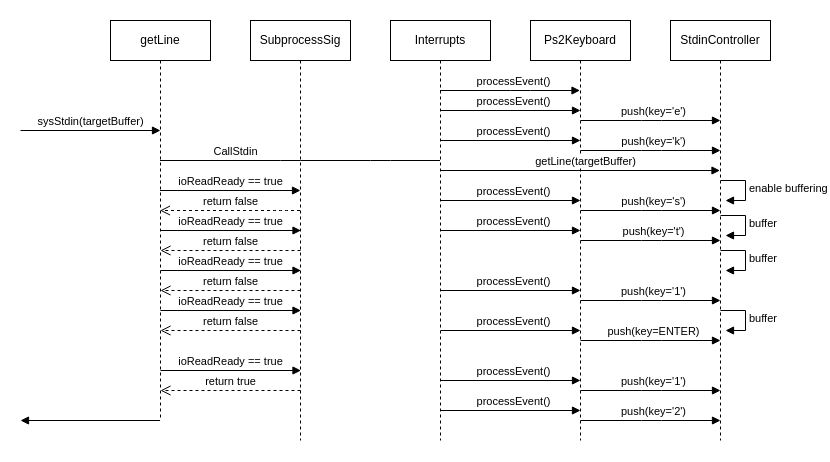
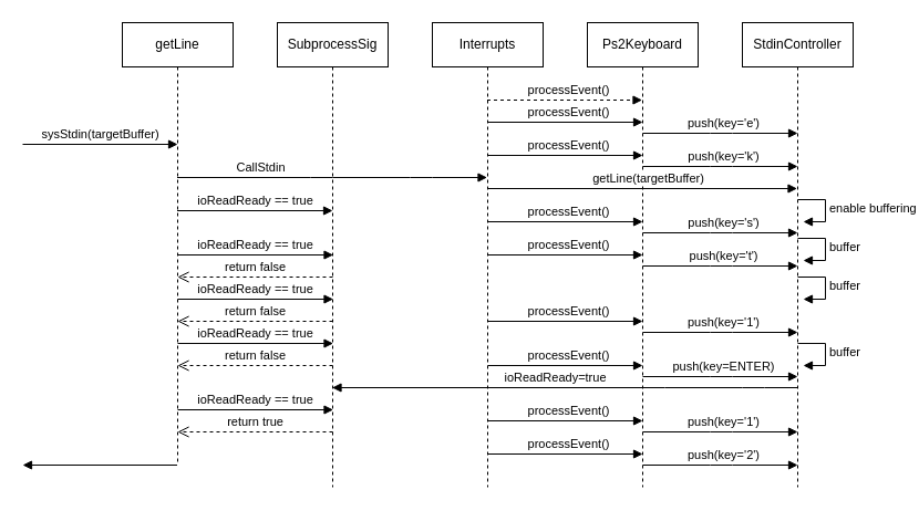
  <mxCell id="0" />
  <mxCell id="1" parent="0" />
  <mxCell id="2" value="getLine" style="shape=umlLifeline;perimeter=lifelinePerimeter;whiteSpace=wrap;html=1;container=1;collapsible=0;recursiveResize=0;outlineConnect=0;" vertex="1" parent="1"><mxGeometry x="110" y="20" width="100" height="400" as="geometry" /></mxCell>
  <mxCell id="3" value="SubprocessSig" style="shape=umlLifeline;perimeter=lifelinePerimeter;whiteSpace=wrap;html=1;container=1;collapsible=0;recursiveResize=0;outlineConnect=0;" vertex="1" parent="1"><mxGeometry x="250" y="20" width="100" height="420" as="geometry" /></mxCell>
  <mxCell id="4" value="Interrupts" style="shape=umlLifeline;perimeter=lifelinePerimeter;whiteSpace=wrap;html=1;container=1;collapsible=0;recursiveResize=0;outlineConnect=0;" vertex="1" parent="1"><mxGeometry x="390" y="20" width="100" height="420" as="geometry" /></mxCell>
- <mxCell id="5" value="CallStdin" style="html=1;verticalAlign=bottom;endArrow=none;" edge="1" target="4" parent="1" source="2"><mxGeometry x="-0.473" relative="1" as="geometry"><mxPoint x="530" y="80" as="sourcePoint" /><mxPoint x="465" y="80" as="targetPoint" /><Array as="points"><mxPoint x="290" y="160" /><mxPoint x="380" y="160" /></Array><mxPoint x="1" as="offset" /></mxGeometry></mxCell>
+ <mxCell id="5" value="CallStdin" style="html=1;verticalAlign=bottom;endArrow=block;" edge="1" target="4" parent="1" source="2"><mxGeometry x="-0.473" relative="1" as="geometry"><mxPoint x="530" y="80" as="sourcePoint" /><mxPoint x="465" y="80" as="targetPoint" /><Array as="points"><mxPoint x="290" y="160" /><mxPoint x="380" y="160" /></Array><mxPoint x="1" as="offset" /></mxGeometry></mxCell>
  <mxCell id="6" value="Ps2Keyboard" style="shape=umlLifeline;perimeter=lifelinePerimeter;whiteSpace=wrap;html=1;container=1;collapsible=0;recursiveResize=0;outlineConnect=0;" vertex="1" parent="1"><mxGeometry x="530" y="20" width="100" height="420" as="geometry" /></mxCell>
- <mxCell id="7" value="processEvent()" style="html=1;verticalAlign=bottom;endArrow=block;" edge="1" parent="1" source="4" target="6"><mxGeometry x="0.041" relative="1" as="geometry"><mxPoint x="490" y="130" as="sourcePoint" /><mxPoint x="795.5" y="130" as="targetPoint" /><mxPoint as="offset" /><Array as="points"><mxPoint x="520" y="90" /></Array></mxGeometry></mxCell>
+ <mxCell id="7" value="processEvent()" style="html=1;verticalAlign=bottom;endArrow=block;dashed=1;" edge="1" parent="1" source="4" target="6"><mxGeometry x="0.041" relative="1" as="geometry"><mxPoint x="490" y="130" as="sourcePoint" /><mxPoint x="795.5" y="130" as="targetPoint" /><mxPoint as="offset" /><Array as="points"><mxPoint x="520" y="90" /></Array></mxGeometry></mxCell>
  <mxCell id="8" value="StdinController" style="shape=umlLifeline;perimeter=lifelinePerimeter;whiteSpace=wrap;html=1;container=1;collapsible=0;recursiveResize=0;outlineConnect=0;" vertex="1" parent="1"><mxGeometry x="670" y="20" width="100" height="420" as="geometry" /></mxCell>
  <mxCell id="9" value="processEvent()" style="html=1;verticalAlign=bottom;endArrow=block;" edge="1" parent="1"><mxGeometry x="0.041" relative="1" as="geometry"><mxPoint x="440" y="110" as="sourcePoint" /><mxPoint x="580" y="110" as="targetPoint" /><mxPoint as="offset" /><Array as="points"><mxPoint x="520.5" y="110" /></Array></mxGeometry></mxCell>
  <mxCell id="10" value="push(key='e')" style="html=1;verticalAlign=bottom;endArrow=block;" edge="1" parent="1"><mxGeometry x="0.041" relative="1" as="geometry"><mxPoint x="580" y="120" as="sourcePoint" /><mxPoint x="720" y="120" as="targetPoint" /><mxPoint as="offset" /><Array as="points"><mxPoint x="651" y="120" /></Array></mxGeometry></mxCell>
  <mxCell id="11" value="processEvent()" style="html=1;verticalAlign=bottom;endArrow=block;" edge="1" parent="1"><mxGeometry x="0.041" relative="1" as="geometry"><mxPoint x="440" y="140" as="sourcePoint" /><mxPoint x="580" y="140" as="targetPoint" /><mxPoint as="offset" /><Array as="points"><mxPoint x="520.5" y="140" /></Array></mxGeometry></mxCell>
  <mxCell id="12" value="push(key='k')" style="html=1;verticalAlign=bottom;endArrow=block;" edge="1" parent="1"><mxGeometry x="0.041" relative="1" as="geometry"><mxPoint x="580" y="150" as="sourcePoint" /><mxPoint x="720" y="150" as="targetPoint" /><mxPoint as="offset" /><Array as="points"><mxPoint x="651" y="150" /></Array></mxGeometry></mxCell>
  <mxCell id="13" value="getLine(targetBuffer)" style="html=1;verticalAlign=bottom;endArrow=block;" edge="1" parent="1" target="8"><mxGeometry x="0.041" relative="1" as="geometry"><mxPoint x="440" y="170" as="sourcePoint" /><mxPoint x="580" y="170" as="targetPoint" /><mxPoint as="offset" /><Array as="points"><mxPoint x="520.5" y="170" /></Array></mxGeometry></mxCell>
  <mxCell id="14" value="processEvent()" style="html=1;verticalAlign=bottom;endArrow=block;" edge="1" parent="1"><mxGeometry x="0.041" relative="1" as="geometry"><mxPoint x="440" y="200" as="sourcePoint" /><mxPoint x="580" y="200" as="targetPoint" /><mxPoint as="offset" /><Array as="points"><mxPoint x="520.5" y="200" /></Array></mxGeometry></mxCell>
  <mxCell id="15" value="push(key='s')" style="html=1;verticalAlign=bottom;endArrow=block;" edge="1" parent="1"><mxGeometry x="0.041" relative="1" as="geometry"><mxPoint x="580" y="210" as="sourcePoint" /><mxPoint x="720" y="210" as="targetPoint" /><mxPoint as="offset" /><Array as="points"><mxPoint x="651" y="210" /></Array></mxGeometry></mxCell>
  <mxCell id="16" value="processEvent()" style="html=1;verticalAlign=bottom;endArrow=block;" edge="1" parent="1"><mxGeometry x="0.041" relative="1" as="geometry"><mxPoint x="440" y="230" as="sourcePoint" /><mxPoint x="580" y="230" as="targetPoint" /><mxPoint as="offset" /><Array as="points"><mxPoint x="520.5" y="230" /></Array></mxGeometry></mxCell>
  <mxCell id="17" value="push(key='t')" style="html=1;verticalAlign=bottom;endArrow=block;" edge="1" parent="1"><mxGeometry x="0.041" relative="1" as="geometry"><mxPoint x="580" y="240" as="sourcePoint" /><mxPoint x="720" y="240" as="targetPoint" /><mxPoint as="offset" /><Array as="points"><mxPoint x="651" y="240" /></Array></mxGeometry></mxCell>
  <mxCell id="18" value="processEvent()" style="html=1;verticalAlign=bottom;endArrow=block;" edge="1" parent="1"><mxGeometry x="0.041" relative="1" as="geometry"><mxPoint x="440" y="290" as="sourcePoint" /><mxPoint x="580" y="290" as="targetPoint" /><mxPoint as="offset" /><Array as="points"><mxPoint x="520.5" y="290" /></Array></mxGeometry></mxCell>
  <mxCell id="19" value="push(key='1')" style="html=1;verticalAlign=bottom;endArrow=block;" edge="1" parent="1"><mxGeometry x="0.041" relative="1" as="geometry"><mxPoint x="580" y="300" as="sourcePoint" /><mxPoint x="720" y="300" as="targetPoint" /><mxPoint as="offset" /><Array as="points"><mxPoint x="651" y="300" /></Array></mxGeometry></mxCell>
  <mxCell id="20" value="enable buffering" style="edgeStyle=orthogonalEdgeStyle;html=1;align=left;spacingLeft=2;endArrow=block;rounded=0;entryX=1;entryY=0;" edge="1" parent="1"><mxGeometry relative="1" as="geometry"><mxPoint x="720" y="180" as="sourcePoint" /><Array as="points"><mxPoint x="745" y="180" /></Array><mxPoint x="725" y="200" as="targetPoint" /></mxGeometry></mxCell>
  <mxCell id="21" value="processEvent()" style="html=1;verticalAlign=bottom;endArrow=block;" edge="1" parent="1"><mxGeometry x="0.041" relative="1" as="geometry"><mxPoint x="440" y="330" as="sourcePoint" /><mxPoint x="580" y="330" as="targetPoint" /><mxPoint as="offset" /><Array as="points"><mxPoint x="520.5" y="330" /></Array></mxGeometry></mxCell>
  <mxCell id="22" value="push(key=ENTER)" style="html=1;verticalAlign=bottom;endArrow=block;" edge="1" parent="1"><mxGeometry x="0.041" relative="1" as="geometry"><mxPoint x="580" y="340" as="sourcePoint" /><mxPoint x="720" y="340" as="targetPoint" /><mxPoint as="offset" /><Array as="points"><mxPoint x="651" y="340" /></Array></mxGeometry></mxCell>
+ <mxCell id="23" value="ioReadReady=true" style="html=1;verticalAlign=bottom;endArrow=block;" edge="1" parent="1" source="8" target="3"><mxGeometry x="0.041" relative="1" as="geometry"><mxPoint x="590" y="370" as="sourcePoint" /><mxPoint x="730" y="370" as="targetPoint" /><mxPoint as="offset" /><Array as="points"><mxPoint x="680" y="350" /><mxPoint x="590" y="350" /></Array></mxGeometry></mxCell>
  <mxCell id="24" value="buffer" style="edgeStyle=orthogonalEdgeStyle;html=1;align=left;spacingLeft=2;endArrow=block;rounded=0;entryX=1;entryY=0;" edge="1" parent="1"><mxGeometry relative="1" as="geometry"><mxPoint x="720" y="215" as="sourcePoint" /><Array as="points"><mxPoint x="745" y="215" /></Array><mxPoint x="725" y="235" as="targetPoint" /></mxGeometry></mxCell>
  <mxCell id="25" value="buffer" style="edgeStyle=orthogonalEdgeStyle;html=1;align=left;spacingLeft=2;endArrow=block;rounded=0;entryX=1;entryY=0;" edge="1" parent="1"><mxGeometry relative="1" as="geometry"><mxPoint x="720" y="250" as="sourcePoint" /><Array as="points"><mxPoint x="745" y="250" /></Array><mxPoint x="725" y="270" as="targetPoint" /></mxGeometry></mxCell>
  <mxCell id="26" value="buffer" style="edgeStyle=orthogonalEdgeStyle;html=1;align=left;spacingLeft=2;endArrow=block;rounded=0;entryX=1;entryY=0;" edge="1" parent="1"><mxGeometry relative="1" as="geometry"><mxPoint x="720" y="310" as="sourcePoint" /><Array as="points"><mxPoint x="745" y="310" /></Array><mxPoint x="725" y="330" as="targetPoint" /></mxGeometry></mxCell>
  <mxCell id="27" value="processEvent()" style="html=1;verticalAlign=bottom;endArrow=block;" edge="1" parent="1"><mxGeometry x="0.041" relative="1" as="geometry"><mxPoint x="440" y="380" as="sourcePoint" /><mxPoint x="580" y="380" as="targetPoint" /><mxPoint as="offset" /><Array as="points"><mxPoint x="520.5" y="380" /></Array></mxGeometry></mxCell>
  <mxCell id="28" value="push(key='1')" style="html=1;verticalAlign=bottom;endArrow=block;" edge="1" parent="1"><mxGeometry x="0.041" relative="1" as="geometry"><mxPoint x="580" y="390" as="sourcePoint" /><mxPoint x="720" y="390" as="targetPoint" /><mxPoint as="offset" /><Array as="points"><mxPoint x="651" y="390" /></Array></mxGeometry></mxCell>
  <mxCell id="29" value="processEvent()" style="html=1;verticalAlign=bottom;endArrow=block;" edge="1" parent="1"><mxGeometry x="0.041" relative="1" as="geometry"><mxPoint x="440" y="410" as="sourcePoint" /><mxPoint x="580" y="410" as="targetPoint" /><mxPoint as="offset" /><Array as="points"><mxPoint x="520.5" y="410" /></Array></mxGeometry></mxCell>
  <mxCell id="30" value="push(key='2')" style="html=1;verticalAlign=bottom;endArrow=block;" edge="1" parent="1"><mxGeometry x="0.041" relative="1" as="geometry"><mxPoint x="580" y="420" as="sourcePoint" /><mxPoint x="720" y="420" as="targetPoint" /><mxPoint as="offset" /><Array as="points"><mxPoint x="651" y="420" /></Array></mxGeometry></mxCell>
  <mxCell id="31" value="ioReadReady == true" style="html=1;verticalAlign=bottom;endArrow=block;" edge="1" parent="1" source="2"><mxGeometry relative="1" as="geometry"><mxPoint x="260" y="190" as="sourcePoint" /><mxPoint x="300" y="190" as="targetPoint" /></mxGeometry></mxCell>
- <mxCell id="32" value="return false" style="html=1;verticalAlign=bottom;endArrow=open;dashed=1;endSize=8;" edge="1" source="3" parent="1" target="2"><mxGeometry relative="1" as="geometry"><mxPoint x="260" y="247" as="targetPoint" /><mxPoint x="200" y="247" as="sourcePoint" /><Array as="points"><mxPoint x="280" y="210" /></Array></mxGeometry></mxCell>
  <mxCell id="33" value="ioReadReady == true" style="html=1;verticalAlign=bottom;endArrow=block;" edge="1" parent="1"><mxGeometry relative="1" as="geometry"><mxPoint x="160" y="230" as="sourcePoint" /><mxPoint x="300.5" y="230" as="targetPoint" /></mxGeometry></mxCell>
  <mxCell id="34" value="return false" style="html=1;verticalAlign=bottom;endArrow=open;dashed=1;endSize=8;" edge="1" parent="1"><mxGeometry relative="1" as="geometry"><mxPoint x="160" y="250" as="targetPoint" /><mxPoint x="300" y="250" as="sourcePoint" /><Array as="points"><mxPoint x="280.5" y="250" /></Array></mxGeometry></mxCell>
  <mxCell id="35" value="ioReadReady == true" style="html=1;verticalAlign=bottom;endArrow=block;" edge="1" parent="1"><mxGeometry relative="1" as="geometry"><mxPoint x="160" y="270" as="sourcePoint" /><mxPoint x="300.5" y="270" as="targetPoint" /></mxGeometry></mxCell>
  <mxCell id="36" value="return false" style="html=1;verticalAlign=bottom;endArrow=open;dashed=1;endSize=8;" edge="1" parent="1"><mxGeometry relative="1" as="geometry"><mxPoint x="160" y="290" as="targetPoint" /><mxPoint x="300" y="290" as="sourcePoint" /><Array as="points"><mxPoint x="280.5" y="290" /></Array></mxGeometry></mxCell>
  <mxCell id="37" value="ioReadReady == true" style="html=1;verticalAlign=bottom;endArrow=block;" edge="1" parent="1"><mxGeometry relative="1" as="geometry"><mxPoint x="160" y="310" as="sourcePoint" /><mxPoint x="300.5" y="310" as="targetPoint" /></mxGeometry></mxCell>
  <mxCell id="38" value="return false" style="html=1;verticalAlign=bottom;endArrow=open;dashed=1;endSize=8;" edge="1" parent="1"><mxGeometry relative="1" as="geometry"><mxPoint x="160" y="330" as="targetPoint" /><mxPoint x="300" y="330" as="sourcePoint" /><Array as="points"><mxPoint x="280.5" y="330" /></Array></mxGeometry></mxCell>
  <mxCell id="39" value="ioReadReady == true" style="html=1;verticalAlign=bottom;endArrow=block;" edge="1" parent="1"><mxGeometry relative="1" as="geometry"><mxPoint x="160" y="370" as="sourcePoint" /><mxPoint x="300.5" y="370" as="targetPoint" /></mxGeometry></mxCell>
  <mxCell id="40" value="return true" style="html=1;verticalAlign=bottom;endArrow=open;dashed=1;endSize=8;" edge="1" parent="1"><mxGeometry relative="1" as="geometry"><mxPoint x="160" y="390" as="targetPoint" /><mxPoint x="300" y="390" as="sourcePoint" /><Array as="points"><mxPoint x="280.5" y="390" /></Array></mxGeometry></mxCell>
  <mxCell id="41" value="sysStdin(targetBuffer)" style="html=1;verticalAlign=bottom;endArrow=block;" edge="1" parent="1"><mxGeometry width="80" relative="1" as="geometry"><mxPoint x="20" y="130" as="sourcePoint" /><mxPoint x="160" y="130" as="targetPoint" /></mxGeometry></mxCell>
  <mxCell id="42" value="" style="html=1;verticalAlign=bottom;endArrow=block;" edge="1" parent="1" source="2"><mxGeometry width="80" relative="1" as="geometry"><mxPoint x="60" y="410" as="sourcePoint" /><mxPoint x="20" y="420" as="targetPoint" /></mxGeometry></mxCell>
